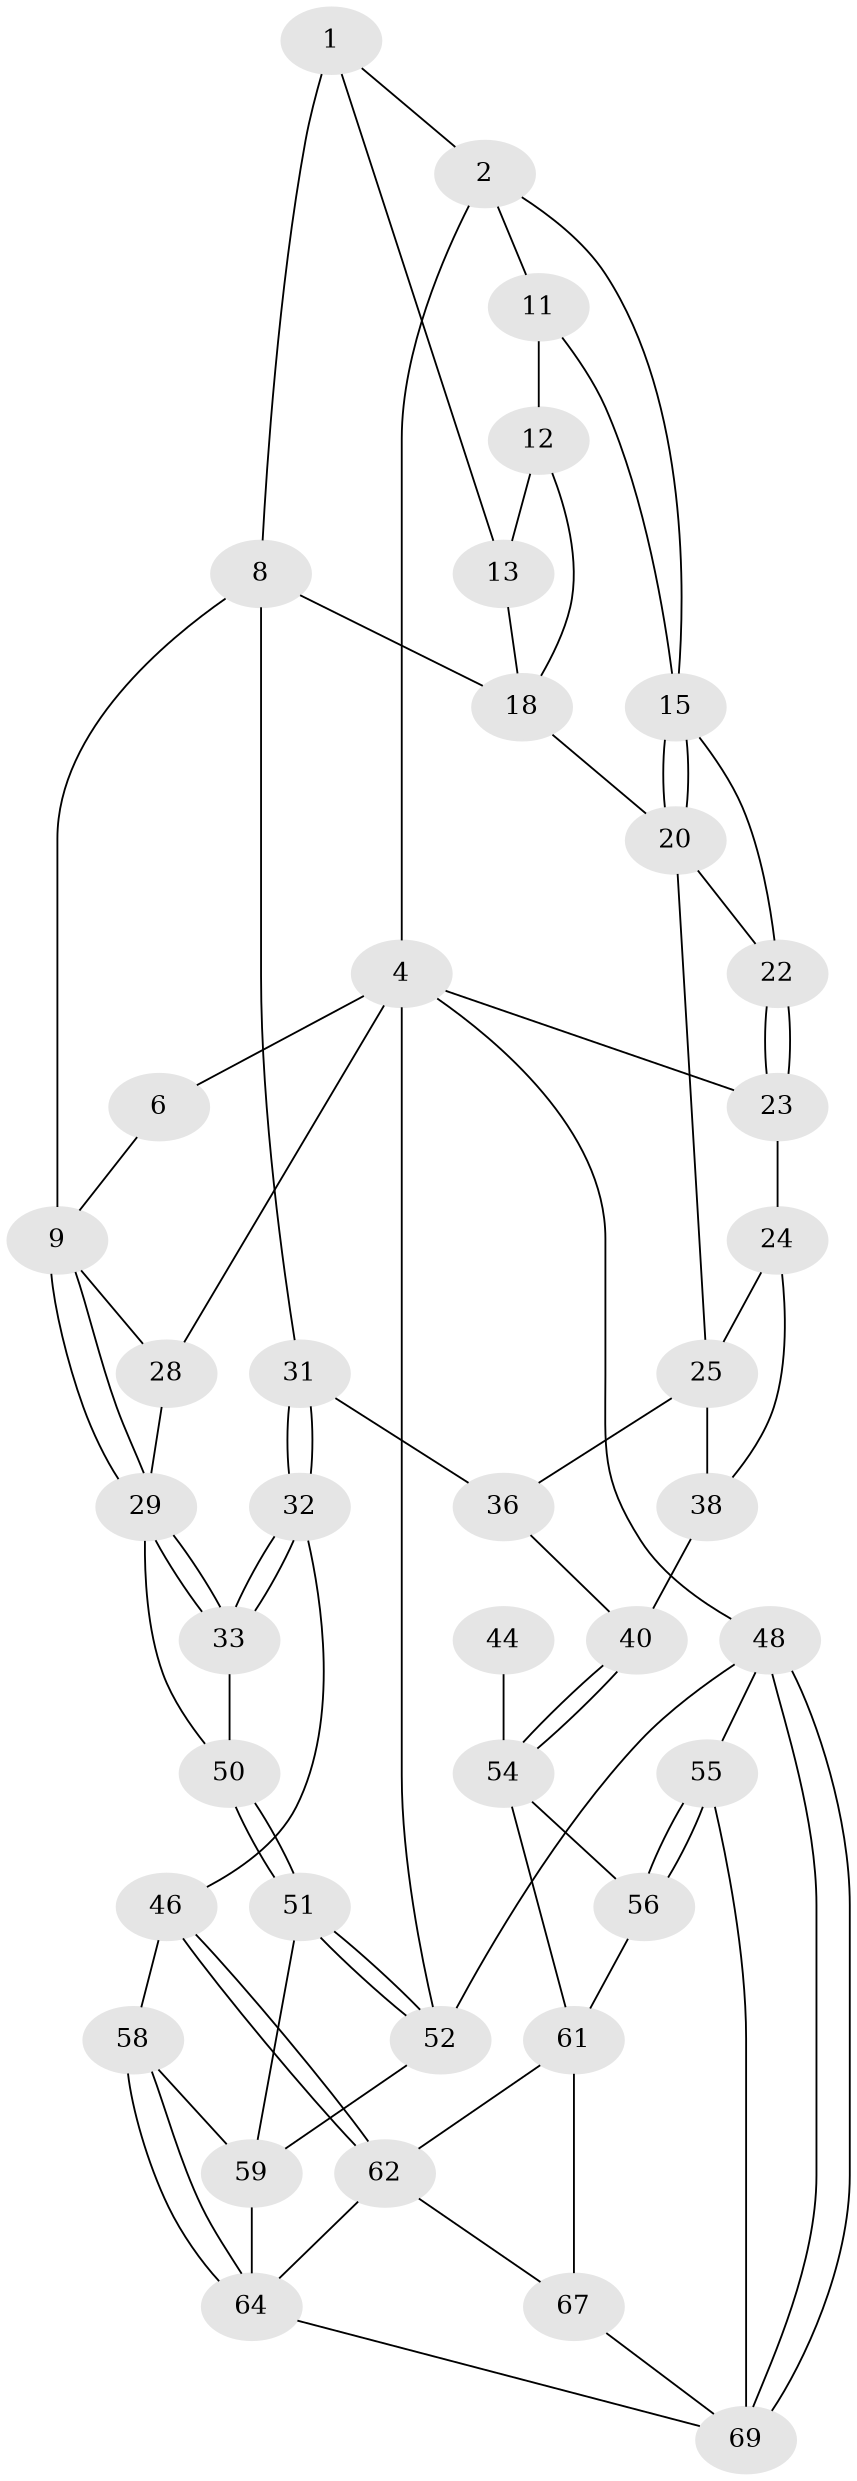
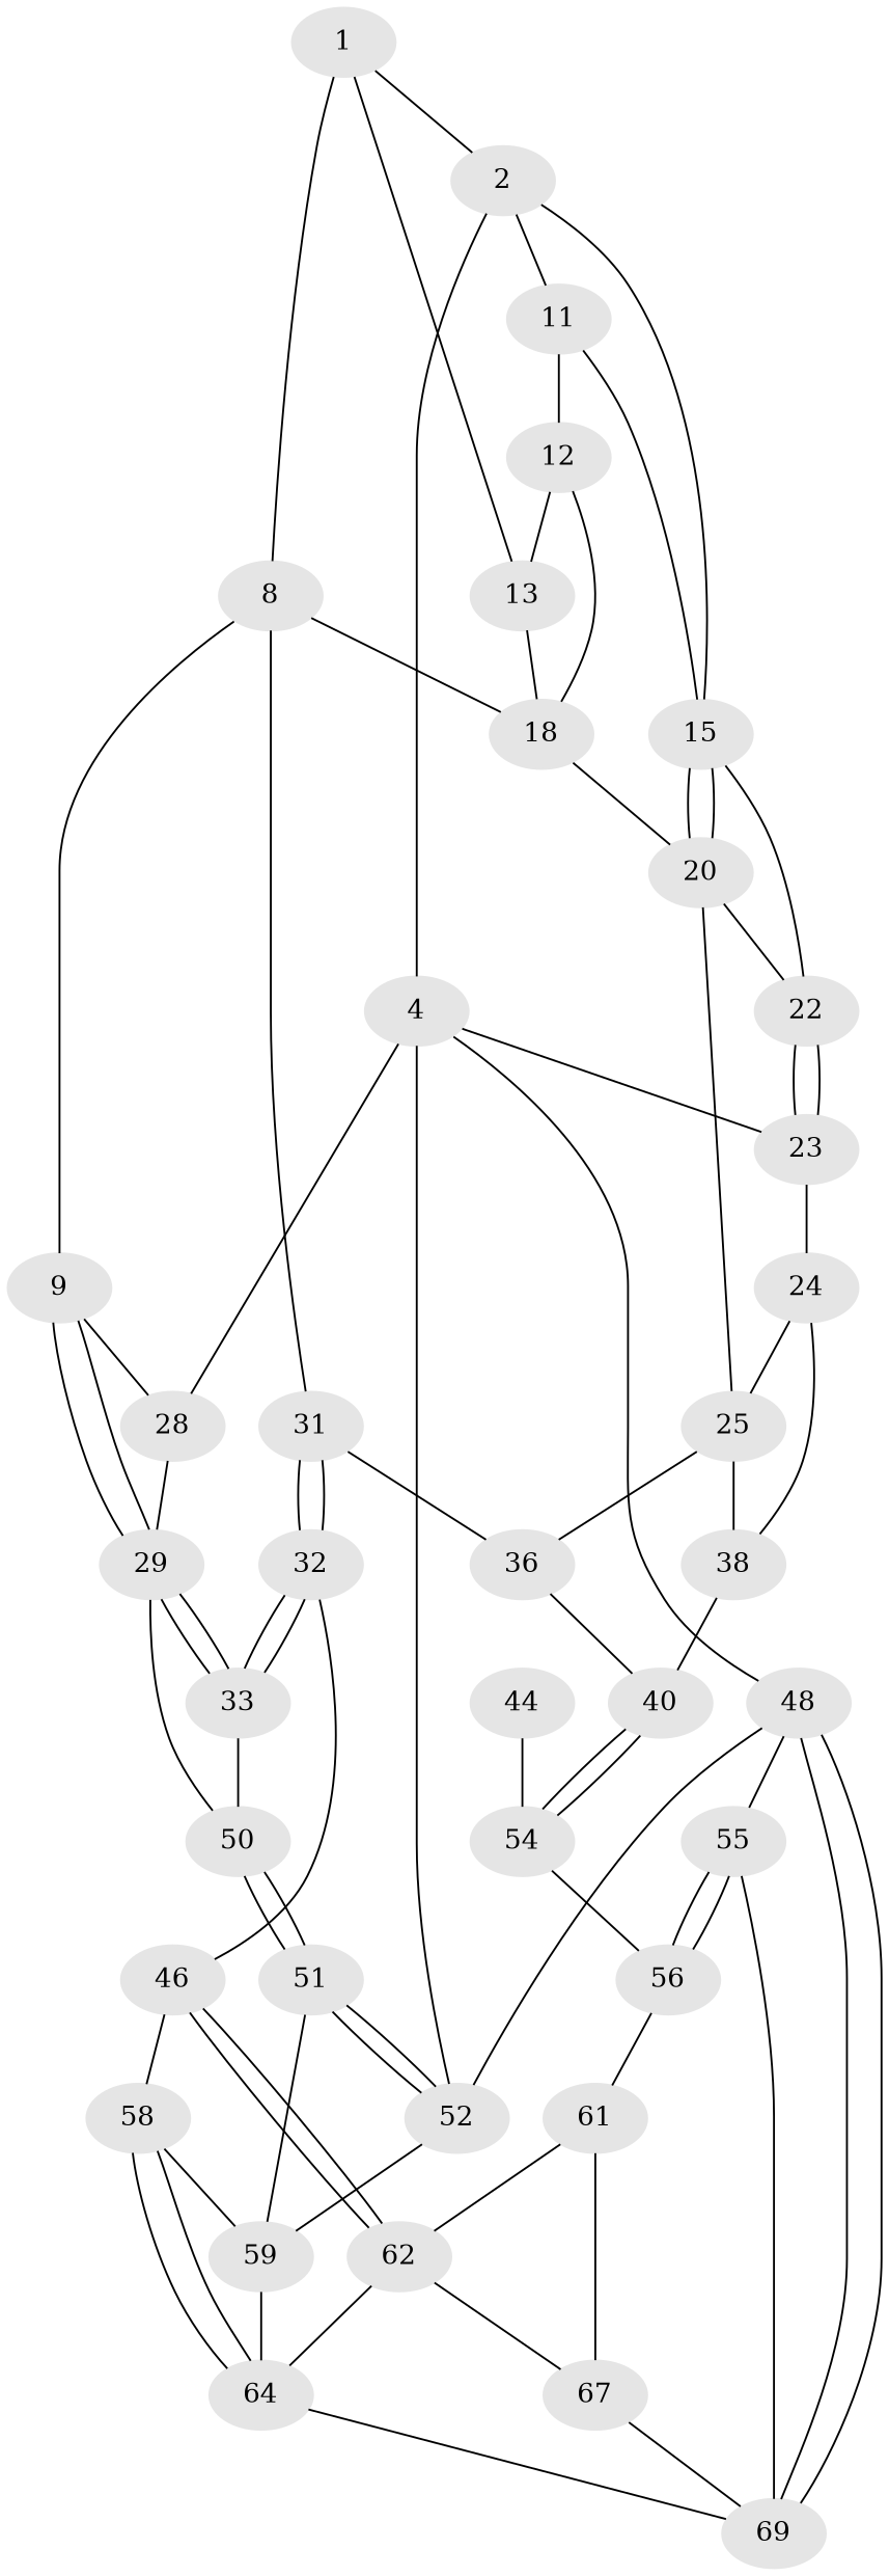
  graph {
    node [color=gray90 style=filled]
    1 [super="+7"]
    2 [super="+3"]
    8 [super="+27"]
    13
    4 [super="+5"]
    11 [super="+14"]
    15 [super="+16"]
    9 [super="+10"]
    18 [super="+19"]
    31 [super="+37"]
-   6
    23 [super="+26"]
    28
    48 [super="+49"]
    52
    12 [super="+17"]
    20 [super="+21"]
    22
    24 [super="+34"]
    29 [super="+30"]
    55 [super="+68"]
    69 [super="+70"]
    59 [super="+71"]
    36
    32
    33 [super="+53"]
    50
    25 [super="+35"]
    38 [super="+39"]
    40 [super="+41"]
    51 [super="+60"]
    46 [super="+47"]
    58
    62 [super="+63"]
    54 [super="+57"]
    56 [super="+65"]
    61 [super="+66"]
    44 [super="+45"]
    64 [super="+72"]
    67
    1 -- 2
    1 -- 8
    1 -- 13
    2 -- 4
    2 -- 11
    2 -- 15
    8 -- 9
    8 -- 18
    8 -- 31
    13 -- 18
-   4 -- 6
    4 -- 23
    4 -- 28
    4 -- 48
    4 -- 52
    11 -- 15
    11 -- 12 [weight=2]
    15 -- 20
    15 -- 20
    15 -- 22
    9 -- 28
    9 -- 29
    9 -- 29
    18 -- 20
    31 -- 36
    31 -- 32
    31 -- 32
-   6 -- 9
    23 -- 24 [weight=2]
    28 -- 29
    48 -- 52
    48 -- 55
    48 -- 69
    48 -- 69
    52 -- 59
    12 -- 13
    12 -- 18
    20 -- 22
    20 -- 25
    22 -- 23
    22 -- 23
    24 -- 25
    24 -- 38
    29 -- 33
    29 -- 33
    29 -- 50
    55 -- 69
    55 -- 56 [weight=2]
    55 -- 56
    59 -- 64
    36 -- 40
    32 -- 33
    32 -- 33
    32 -- 46
    33 -- 50
    50 -- 51
    50 -- 51
    25 -- 36
    25 -- 38
    38 -- 40
    40 -- 54
    40 -- 54
    51 -- 52
    51 -- 52
    51 -- 59
    46 -- 58
    46 -- 62
    46 -- 62
    58 -- 59
    58 -- 64
    58 -- 64
    62 -- 64
    62 -- 67
    54 -- 56
-   54 -- 61
    56 -- 61
    61 -- 62
    61 -- 67
    44 -- 54
    64 -- 69
    67 -- 69
  }
